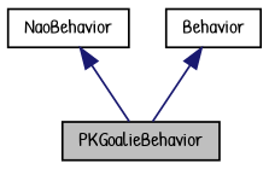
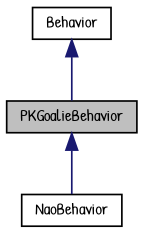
  digraph {
    fontname="Patrick Hand"
    node [color=black fillcolor=white fontname="Patrick Hand" fontsize=10 shape=record style=filled]
    edge [color=midnightblue dir=back fontname="Patrick Hand" fontsize=10 labelfontname=Helvetica labelfontsize=10 style=solid]
    n1 [fillcolor=grey75 fontcolor=black height=0.2 label=PKGoalieBehavior width=0.4]
    n2 [height=0.2 label=NaoBehavior width=0.4]
    n3 [height=0.2 label=Behavior width=0.4]
-   n2 -> n1
+   n1 -> n2
    n3 -> n1
  }
